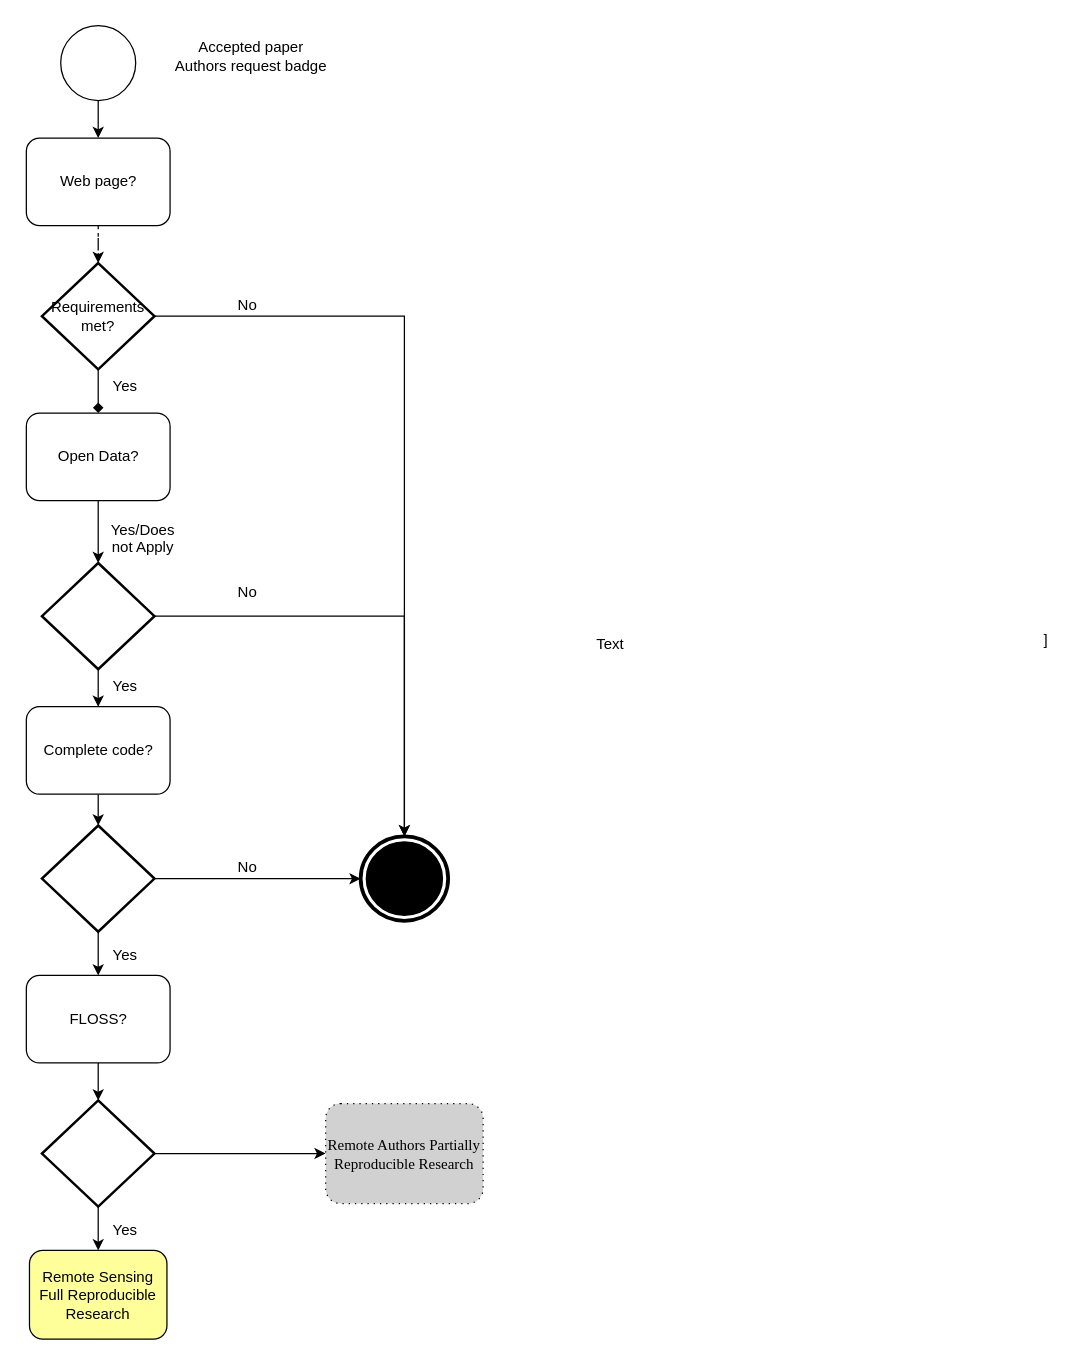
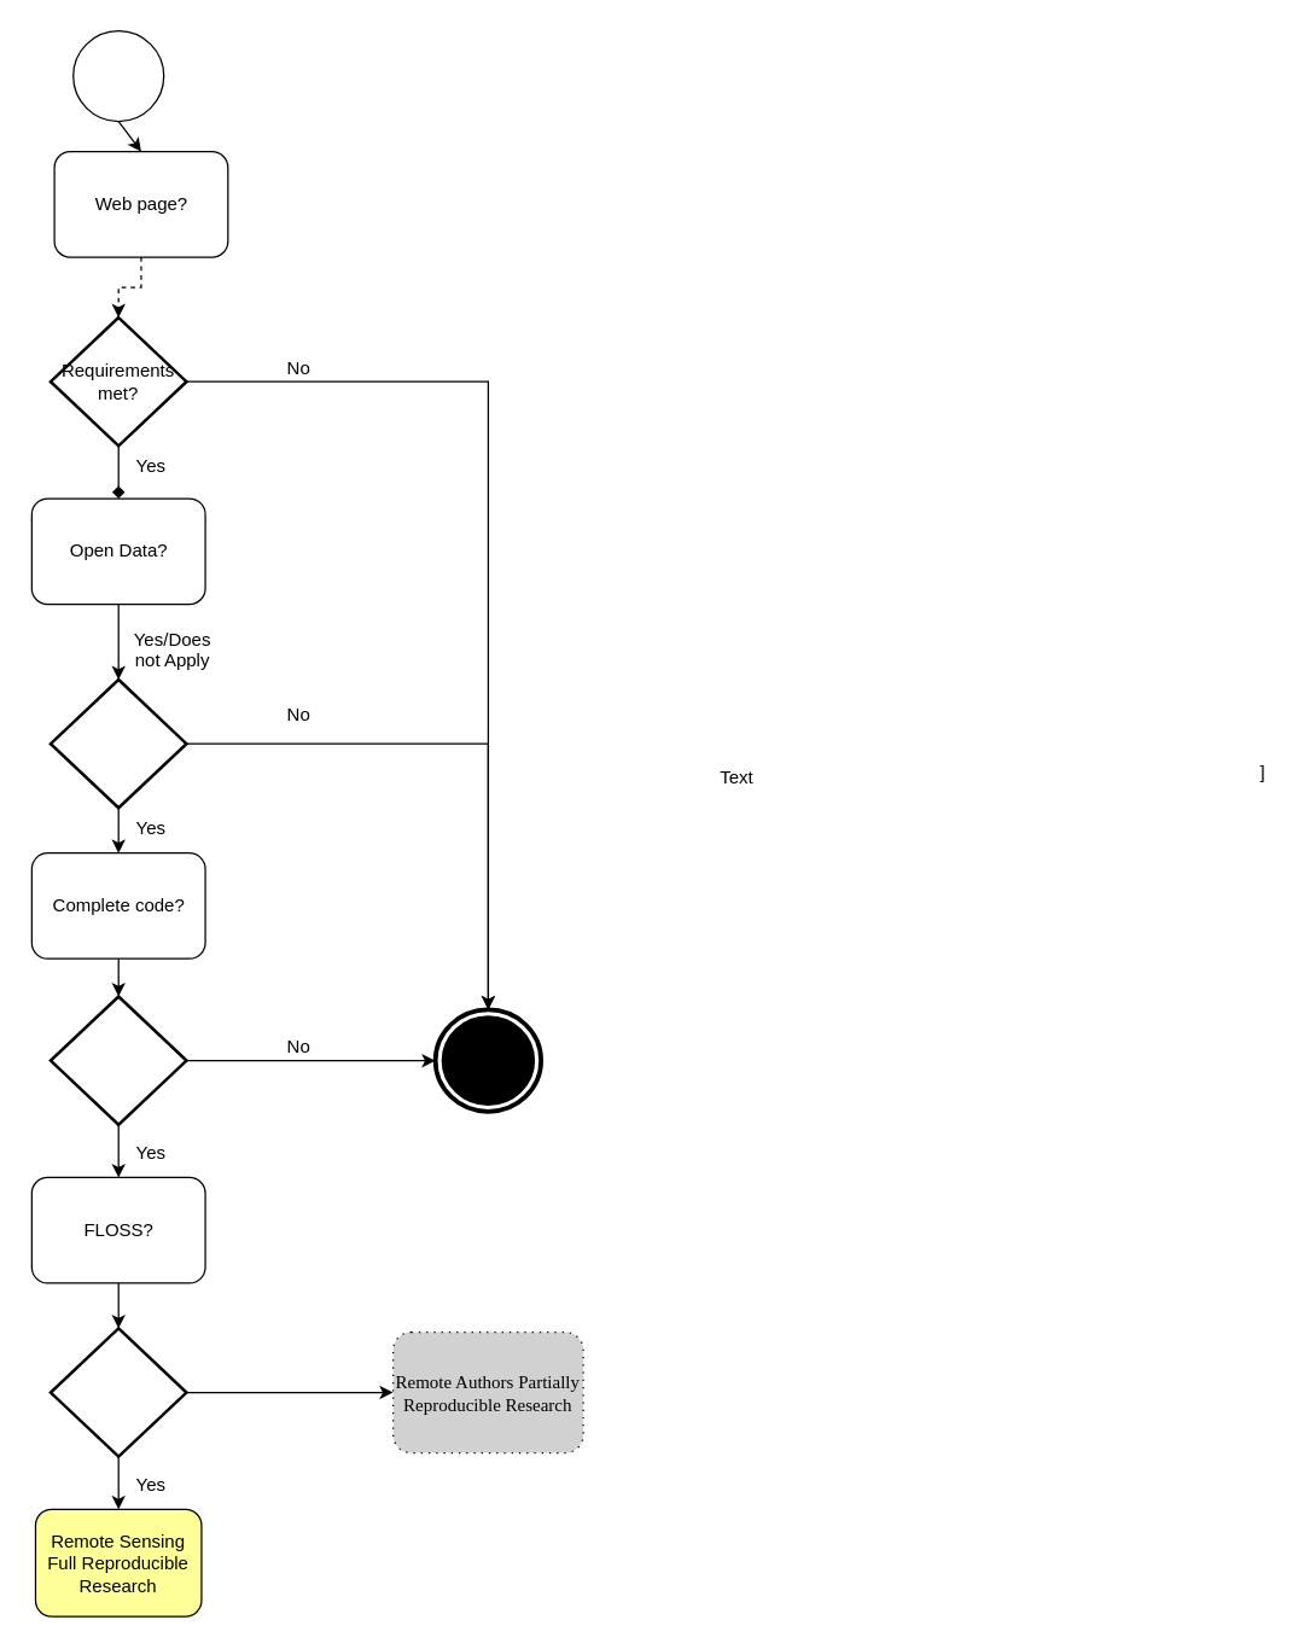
  <mxCell id="0" />
  <mxCell id="1" parent="0" />
  <mxCell id="2" value="" style="shape=mxgraph.bpmn.shape;html=1;verticalLabelPosition=bottom;labelBackgroundColor=#ffffff;verticalAlign=top;align=center;perimeter=ellipsePerimeter;outlineConnect=0;outline=standard;symbol=general;" parent="1" vertex="1"><mxGeometry x="48" y="20" width="60" height="60" as="geometry" /></mxCell>
  <mxCell id="3" value="" style="endArrow=classic;html=1;exitX=0.5;exitY=1;exitDx=0;exitDy=0;entryX=0.5;entryY=0;entryDx=0;entryDy=0;" parent="1" source="2" target="10" edge="1"><mxGeometry width="50" height="50" relative="1" as="geometry"><mxPoint x="48" y="450" as="sourcePoint" /><mxPoint x="78" y="490" as="targetPoint" /></mxGeometry></mxCell>
  <mxCell id="4" value="" style="edgeStyle=orthogonalEdgeStyle;rounded=0;orthogonalLoop=1;jettySize=auto;html=1;endArrow=diamond;" parent="1" source="5" target="13" edge="1"><mxGeometry relative="1" as="geometry" /></mxCell>
  <mxCell id="5" value="Requirements&lt;br&gt;met?" style="strokeWidth=2;html=1;shape=mxgraph.flowchart.decision;whiteSpace=wrap;" parent="1" vertex="1"><mxGeometry x="33" y="210" width="90" height="85" as="geometry" /></mxCell>
  <mxCell id="6" value="" style="shape=mxgraph.bpmn.shape;html=1;verticalLabelPosition=bottom;labelBackgroundColor=#ffffff;verticalAlign=top;align=center;perimeter=ellipsePerimeter;outlineConnect=0;outline=end;symbol=terminate;" parent="1" vertex="1"><mxGeometry x="288" y="668.75" width="70" height="67.5" as="geometry" /></mxCell>
  <mxCell id="7" value="]" style="text;html=1;align=center;verticalAlign=middle;resizable=0;points=[];autosize=1;" parent="1" vertex="1"><mxGeometry x="826" y="502" width="20" height="20" as="geometry" /></mxCell>
  <mxCell id="8" value="" style="edgeStyle=orthogonalEdgeStyle;rounded=0;orthogonalLoop=1;jettySize=auto;html=1;dashed=1;" parent="1" source="10" target="5" edge="1"><mxGeometry relative="1" as="geometry" /></mxCell>
  <mxCell id="9" value="" style="edgeStyle=orthogonalEdgeStyle;rounded=0;orthogonalLoop=1;jettySize=auto;exitX=1;exitY=0.5;exitDx=0;exitDy=0;exitPerimeter=0;labelBorderColor=none;fontFamily=Times New Roman;" parent="1" source="5" target="6" edge="1"><mxGeometry relative="1" as="geometry"><mxPoint x="215.5" y="165" as="targetPoint" /></mxGeometry></mxCell>
- <mxCell id="10" value="Web page?" style="shape=ext;rounded=1;html=1;whiteSpace=wrap;" parent="1" vertex="1"><mxGeometry x="20.5" y="110" width="115" height="70" as="geometry" /></mxCell>
+ <mxCell id="10" value="Web page?" style="shape=ext;rounded=1;html=1;whiteSpace=wrap;" parent="1" vertex="1"><mxGeometry x="35.5" y="100" width="115" height="70" as="geometry" /></mxCell>
  <mxCell id="11" value="" style="edgeStyle=orthogonalEdgeStyle;rounded=0;orthogonalLoop=1;jettySize=auto;html=1;" parent="1" source="13" target="17" edge="1"><mxGeometry relative="1" as="geometry" /></mxCell>
  <mxCell id="12" value="" style="edgeStyle=orthogonalEdgeStyle;rounded=0;orthogonalLoop=1;jettySize=auto;html=1;exitX=1;exitY=0.5;exitDx=0;exitDy=0;exitPerimeter=0;" parent="1" source="17" target="6" edge="1"><mxGeometry relative="1" as="geometry"><mxPoint x="387" y="750" as="targetPoint" /></mxGeometry></mxCell>
  <mxCell id="13" value="Open Data?" style="shape=ext;rounded=1;html=1;whiteSpace=wrap;" parent="1" vertex="1"><mxGeometry x="20.5" y="330" width="115" height="70" as="geometry" /></mxCell>
  <mxCell id="14" value="" style="edgeStyle=orthogonalEdgeStyle;rounded=0;orthogonalLoop=1;jettySize=auto;html=1;" parent="1" source="15" target="25" edge="1"><mxGeometry relative="1" as="geometry" /></mxCell>
  <mxCell id="15" value="FLOSS?" style="shape=ext;rounded=1;html=1;whiteSpace=wrap;" parent="1" vertex="1"><mxGeometry x="20.5" y="780" width="115" height="70" as="geometry" /></mxCell>
  <mxCell id="16" value="" style="edgeStyle=orthogonalEdgeStyle;rounded=0;orthogonalLoop=1;jettySize=auto;html=1;" parent="1" source="17" target="19" edge="1"><mxGeometry relative="1" as="geometry" /></mxCell>
  <mxCell id="17" value="" style="strokeWidth=2;html=1;shape=mxgraph.flowchart.decision;whiteSpace=wrap;" parent="1" vertex="1"><mxGeometry x="33" y="450" width="90" height="85" as="geometry" /></mxCell>
  <mxCell id="18" value="" style="edgeStyle=orthogonalEdgeStyle;rounded=0;orthogonalLoop=1;jettySize=auto;html=1;" parent="1" source="19" target="22" edge="1"><mxGeometry relative="1" as="geometry" /></mxCell>
  <mxCell id="19" value="Complete code?" style="shape=ext;rounded=1;html=1;whiteSpace=wrap;" parent="1" vertex="1"><mxGeometry x="20.5" y="565" width="115" height="70" as="geometry" /></mxCell>
  <mxCell id="20" value="" style="edgeStyle=orthogonalEdgeStyle;rounded=0;orthogonalLoop=1;jettySize=auto;html=1;" parent="1" source="22" target="15" edge="1"><mxGeometry relative="1" as="geometry" /></mxCell>
  <mxCell id="21" value="" style="edgeStyle=orthogonalEdgeStyle;rounded=0;orthogonalLoop=1;jettySize=auto;html=1;" parent="1" source="22" target="6" edge="1"><mxGeometry relative="1" as="geometry"><mxPoint x="203" y="756.5" as="targetPoint" /></mxGeometry></mxCell>
  <mxCell id="22" value="" style="strokeWidth=2;html=1;shape=mxgraph.flowchart.decision;whiteSpace=wrap;" parent="1" vertex="1"><mxGeometry x="33" y="660" width="90" height="85" as="geometry" /></mxCell>
  <mxCell id="23" value="" style="edgeStyle=orthogonalEdgeStyle;rounded=0;orthogonalLoop=1;jettySize=auto;html=1;fontFamily=Times New Roman;" parent="1" source="25" target="35" edge="1"><mxGeometry relative="1" as="geometry" /></mxCell>
  <mxCell id="24" value="" style="edgeStyle=orthogonalEdgeStyle;rounded=0;orthogonalLoop=1;jettySize=auto;html=1;entryX=0;entryY=0.5;entryDx=0;entryDy=0;" parent="1" source="25" target="34" edge="1"><mxGeometry relative="1" as="geometry"><mxPoint x="238" y="930" as="targetPoint" /></mxGeometry></mxCell>
  <mxCell id="25" value="" style="strokeWidth=2;html=1;shape=mxgraph.flowchart.decision;whiteSpace=wrap;" parent="1" vertex="1"><mxGeometry x="33" y="880" width="90" height="85" as="geometry" /></mxCell>
  <mxCell id="26" value="&lt;div style=&quot;text-align: center&quot;&gt;&lt;font face=&quot;helvetica&quot;&gt;No&lt;/font&gt;&lt;/div&gt;" style="text;whiteSpace=wrap;html=1;fontFamily=Times New Roman;" parent="1" vertex="1"><mxGeometry x="188" y="680" width="70" height="30" as="geometry" /></mxCell>
  <mxCell id="27" value="&lt;div style=&quot;text-align: center&quot;&gt;&lt;font face=&quot;helvetica&quot;&gt;No&lt;/font&gt;&lt;/div&gt;&lt;div style=&quot;text-align: center&quot;&gt;&lt;font face=&quot;helvetica&quot;&gt;&lt;br&gt;&lt;/font&gt;&lt;/div&gt;" style="text;whiteSpace=wrap;html=1;fontFamily=Times New Roman;" parent="1" vertex="1"><mxGeometry x="188" y="460" width="70" height="30" as="geometry" /></mxCell>
  <mxCell id="28" value="&lt;div style=&quot;text-align: center&quot;&gt;&lt;font face=&quot;helvetica&quot;&gt;No&lt;/font&gt;&lt;/div&gt;" style="text;whiteSpace=wrap;html=1;fontFamily=Times New Roman;" parent="1" vertex="1"><mxGeometry x="188" y="230" width="70" height="30" as="geometry" /></mxCell>
  <mxCell id="29" value="&lt;div style=&quot;text-align: center&quot;&gt;&lt;font face=&quot;helvetica&quot;&gt;Y&lt;/font&gt;&lt;span style=&quot;font-family: &amp;#34;helvetica&amp;#34;&quot;&gt;es&lt;/span&gt;&lt;/div&gt;&lt;div style=&quot;text-align: center&quot;&gt;&lt;font face=&quot;helvetica&quot;&gt;&lt;br&gt;&lt;/font&gt;&lt;/div&gt;" style="text;whiteSpace=wrap;html=1;fontFamily=Times New Roman;" parent="1" vertex="1"><mxGeometry x="88" y="750" width="70" height="30" as="geometry" /></mxCell>
  <mxCell id="30" value="&lt;div style=&quot;text-align: center&quot;&gt;&lt;font face=&quot;helvetica&quot;&gt;Yes&lt;/font&gt;&lt;/div&gt;&lt;div style=&quot;text-align: center&quot;&gt;&lt;font face=&quot;helvetica&quot;&gt;&lt;br&gt;&lt;/font&gt;&lt;/div&gt;" style="text;whiteSpace=wrap;html=1;fontFamily=Times New Roman;" parent="1" vertex="1"><mxGeometry x="88" y="535" width="70" height="30" as="geometry" /></mxCell>
  <mxCell id="31" value="&lt;div style=&quot;text-align: center&quot;&gt;&lt;font face=&quot;helvetica&quot;&gt;Yes&lt;/font&gt;&lt;/div&gt;&lt;div style=&quot;text-align: center&quot;&gt;&lt;font face=&quot;helvetica&quot;&gt;&lt;br&gt;&lt;/font&gt;&lt;/div&gt;" style="text;whiteSpace=wrap;html=1;fontFamily=Times New Roman;" parent="1" vertex="1"><mxGeometry x="88" y="970" width="70" height="30" as="geometry" /></mxCell>
  <mxCell id="32" value="&lt;div style=&quot;text-align: center&quot;&gt;&lt;font face=&quot;helvetica&quot;&gt;Yes&lt;/font&gt;&lt;/div&gt;&lt;div style=&quot;text-align: center&quot;&gt;&lt;font face=&quot;helvetica&quot;&gt;&lt;br&gt;&lt;/font&gt;&lt;/div&gt;" style="text;whiteSpace=wrap;html=1;fontFamily=Times New Roman;" parent="1" vertex="1"><mxGeometry x="88" y="295" width="70" height="30" as="geometry" /></mxCell>
  <mxCell id="33" value="&lt;div style=&quot;text-align: center&quot;&gt;&lt;font face=&quot;helvetica&quot;&gt;Yes/Does not Apply&lt;/font&gt;&lt;/div&gt;&lt;div style=&quot;text-align: center&quot;&gt;&lt;font face=&quot;helvetica&quot;&gt;&lt;br&gt;&lt;/font&gt;&lt;/div&gt;" style="text;whiteSpace=wrap;html=1;fontFamily=Times New Roman;" parent="1" vertex="1"><mxGeometry x="78" y="410" width="70" height="30" as="geometry" /></mxCell>
  <mxCell id="34" value="Remote Authors Partially&lt;br&gt;Reproducible Research" style="shape=ext;rounded=1;html=1;whiteSpace=wrap;dashed=1;dashPattern=1 4;fontFamily=Times New Roman;fillColor=#D1D1D1;" parent="1" vertex="1"><mxGeometry x="260" y="882.5" width="126" height="80" as="geometry" /></mxCell>
  <mxCell id="35" value="&lt;div&gt;Remote Sensing Full Reproducible Research&lt;/div&gt;" style="shape=ext;rounded=1;html=1;whiteSpace=wrap;align=center;fillColor=#FFFF99;" parent="1" vertex="1"><mxGeometry x="23" y="1000" width="110" height="71" as="geometry" /></mxCell>
  <mxCell id="36" value="Text" style="text;html=1;strokeColor=none;fillColor=none;align=center;verticalAlign=middle;whiteSpace=wrap;rounded=0;" vertex="1" parent="1"><mxGeometry x="468" y="505" width="40" height="20" as="geometry" /></mxCell>
- <mxCell id="37" value="Accepted paper&lt;br&gt;Authors request badge" style="text;html=1;strokeColor=none;fillColor=none;align=center;verticalAlign=middle;whiteSpace=wrap;rounded=0;" vertex="1" parent="1"><mxGeometry x="133" y="30" width="135" height="30" as="geometry" /></mxCell>
